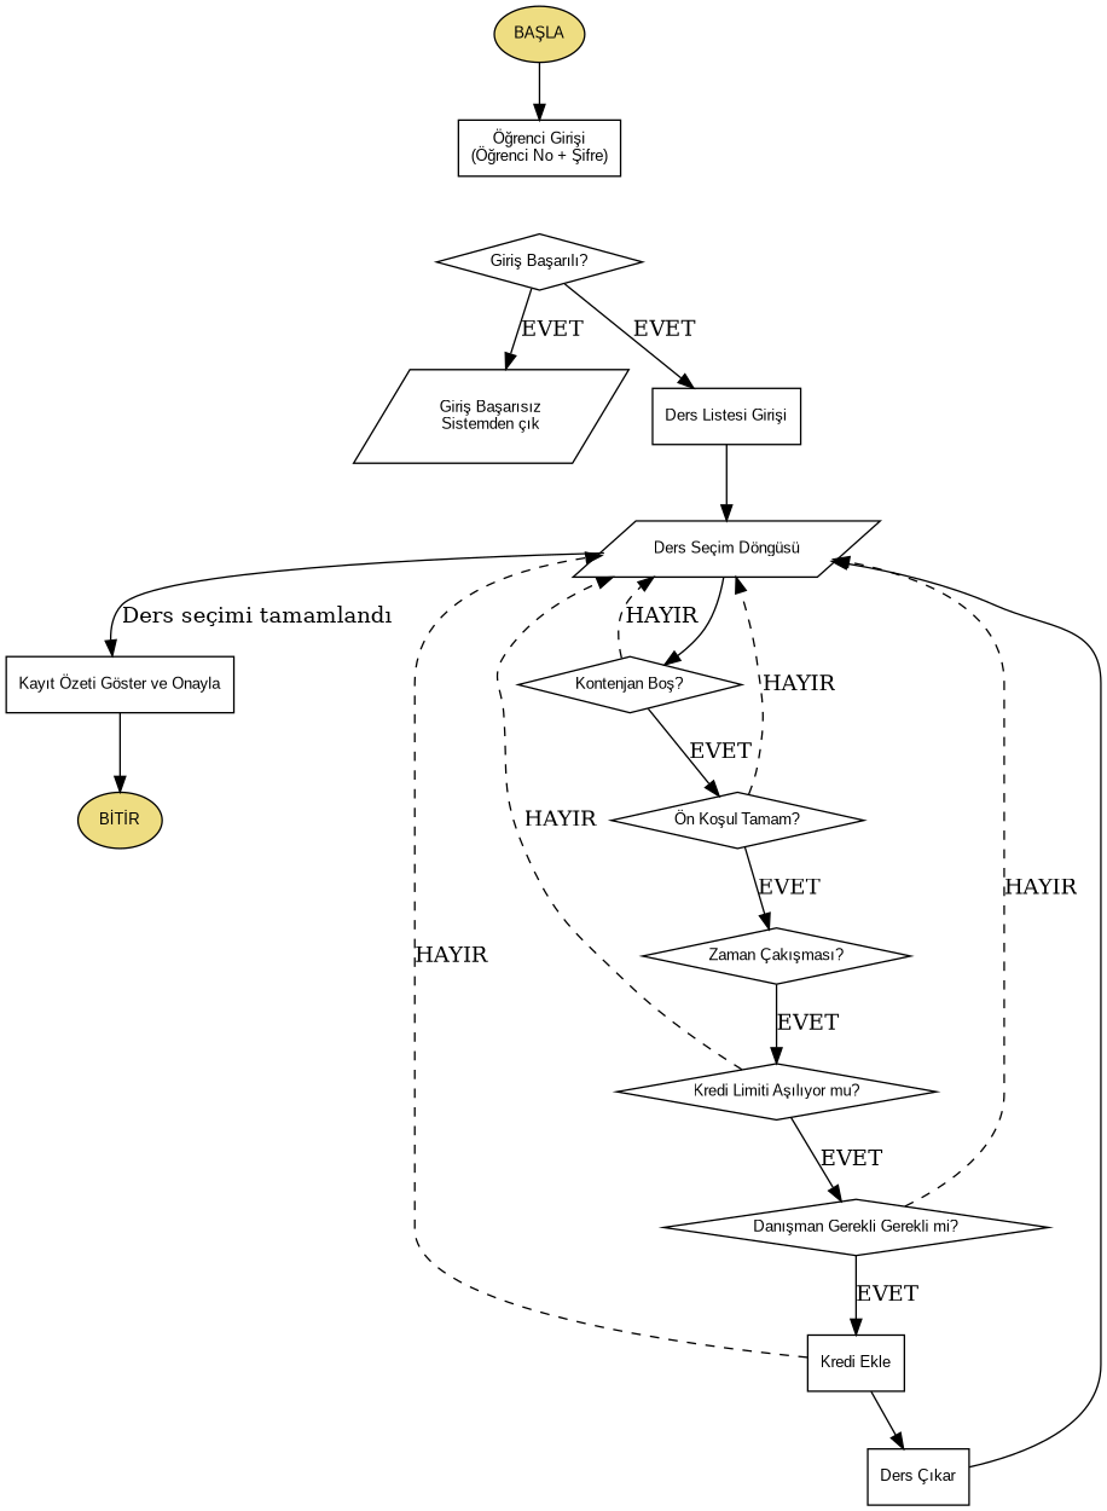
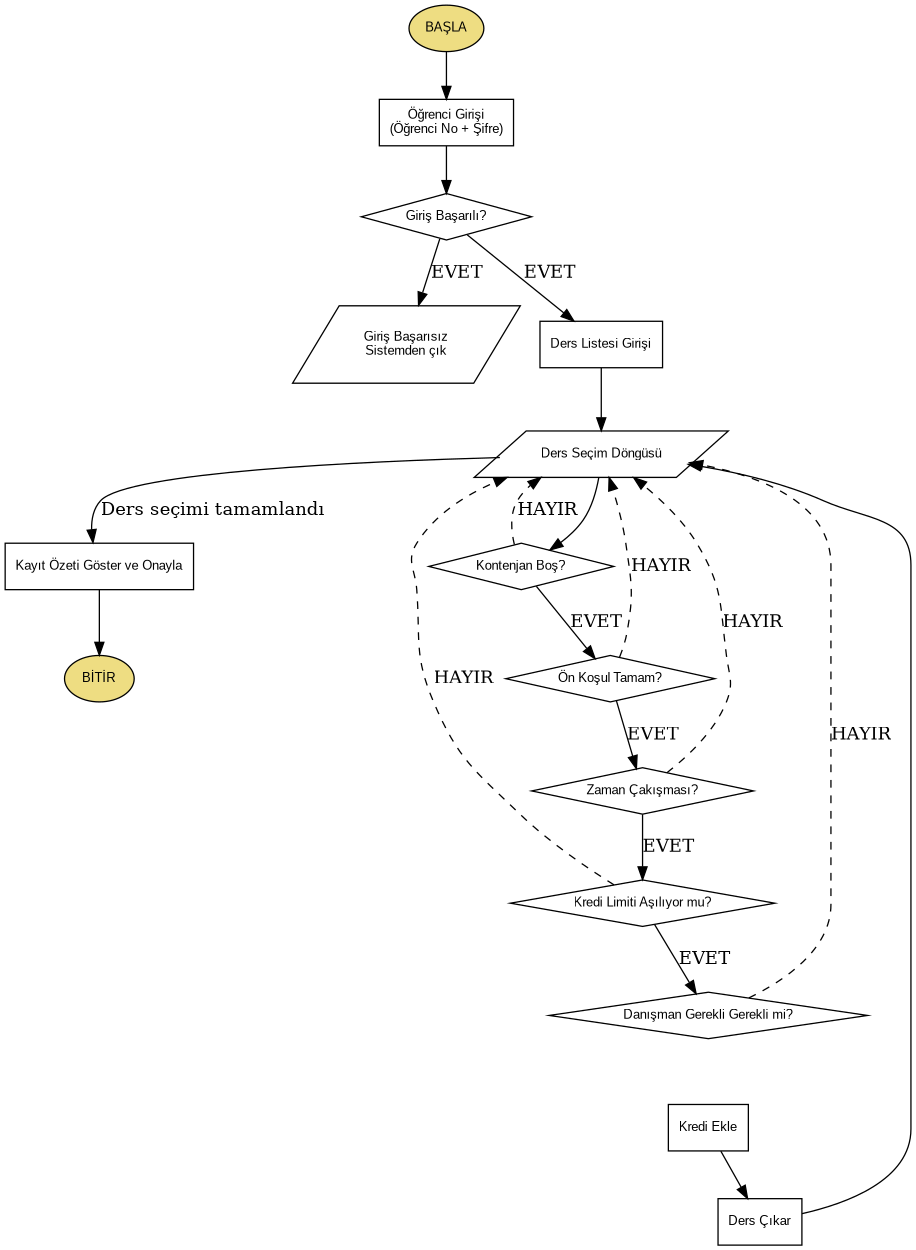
  digraph {
    rankdir=TB
    node [fontname=Arial fontsize=10 shape=diamond]
    n1 [fillcolor=lightgoldenrod label="BAŞLA" shape=ellipse style=filled]
    n2 [label="Öğrenci Girişi\n(Öğrenci No + Şifre)" shape=box]
    n3 [label="Giriş Başarılı?"]
    n4 [fillcolor=lightgoldenrod label="BİTİR" shape=ellipse style=filled]
    n5 [label="Giriş Başarısız\nSistemden çık" shape=parallelogram]
    n6 [label="Ders Listesi Girişi" shape=box]
    n7 [label="Ders Seçim Döngüsü" shape=parallelogram]
    n8 [label="Kontenjan Boş?"]
    n9 [label="Kayıt Özeti Göster ve Onayla" shape=box]
    n10 [label="Ön Koşul Tamam?"]
    n11 [label="Zaman Çakışması?"]
    n12 [label="Kredi Limiti Aşılıyor mu?"]
    n13 [label="Danışman Gerekli Gerekli mi?"]
    n14 [label="Kredi Ekle" shape=box]
    n15 [label="Ders Çıkar" shape=box]
    n1 -> n2
+   n2 -> n3
    n3 -> n5 [label=EVET]
    n3 -> n6 [label=EVET]
    n6 -> n7
    n7 -> n8
    n7 -> n9 [label="Ders seçimi tamamlandı"]
    n8 -> n7 [label=HAYIR style=dashed]
    n8 -> n10 [label=EVET]
    n9 -> n4
    n10 -> n7 [label=HAYIR style=dashed]
    n10 -> n11 [label=EVET]
-   n14 -> n7 [label=HAYIR style=dashed]
+   n11 -> n7 [label=HAYIR style=dashed]
    n11 -> n12 [label=EVET]
    n12 -> n7 [label=HAYIR style=dashed]
    n12 -> n13 [label=EVET]
    n13 -> n7 [label=HAYIR style=dashed]
-   n13 -> n14 [label=EVET]
    n14 -> n15
    n15 -> n7
  }
